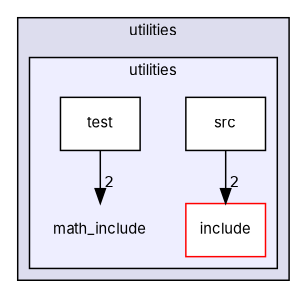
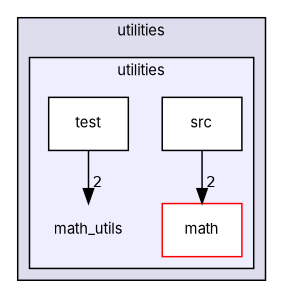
  digraph {
    compound=true
    fontname=Inter
    node [fontname=Inter fontsize=10 shape=box fillcolor=white style=filled]
    edge [fontname=Inter headlabel=2 labeldistance=1.5 labelfontname=Helvetica labelfontsize=10]
-   n1 [label=math_include shape=plaintext fillcolor="" style=""]
-   n2 [color=red label=include]
+   n1 [label=math_utils shape=plaintext fillcolor="" style=""]
+   n2 [color=red label=math]
    n3 [label=src]
    n4 [label=test]
    subgraph cluster_1 {
      bgcolor="#ddddee"
      fontsize=10
      label=utilities
      pencolor=black
      subgraph cluster_2 {
        bgcolor="#eeeeff"
        fontsize=10
        label=utilities
        pencolor=black
        n1
        n2
        n3
        n4
      }
    }
    n3 -> n2
    n4 -> n1
  }
